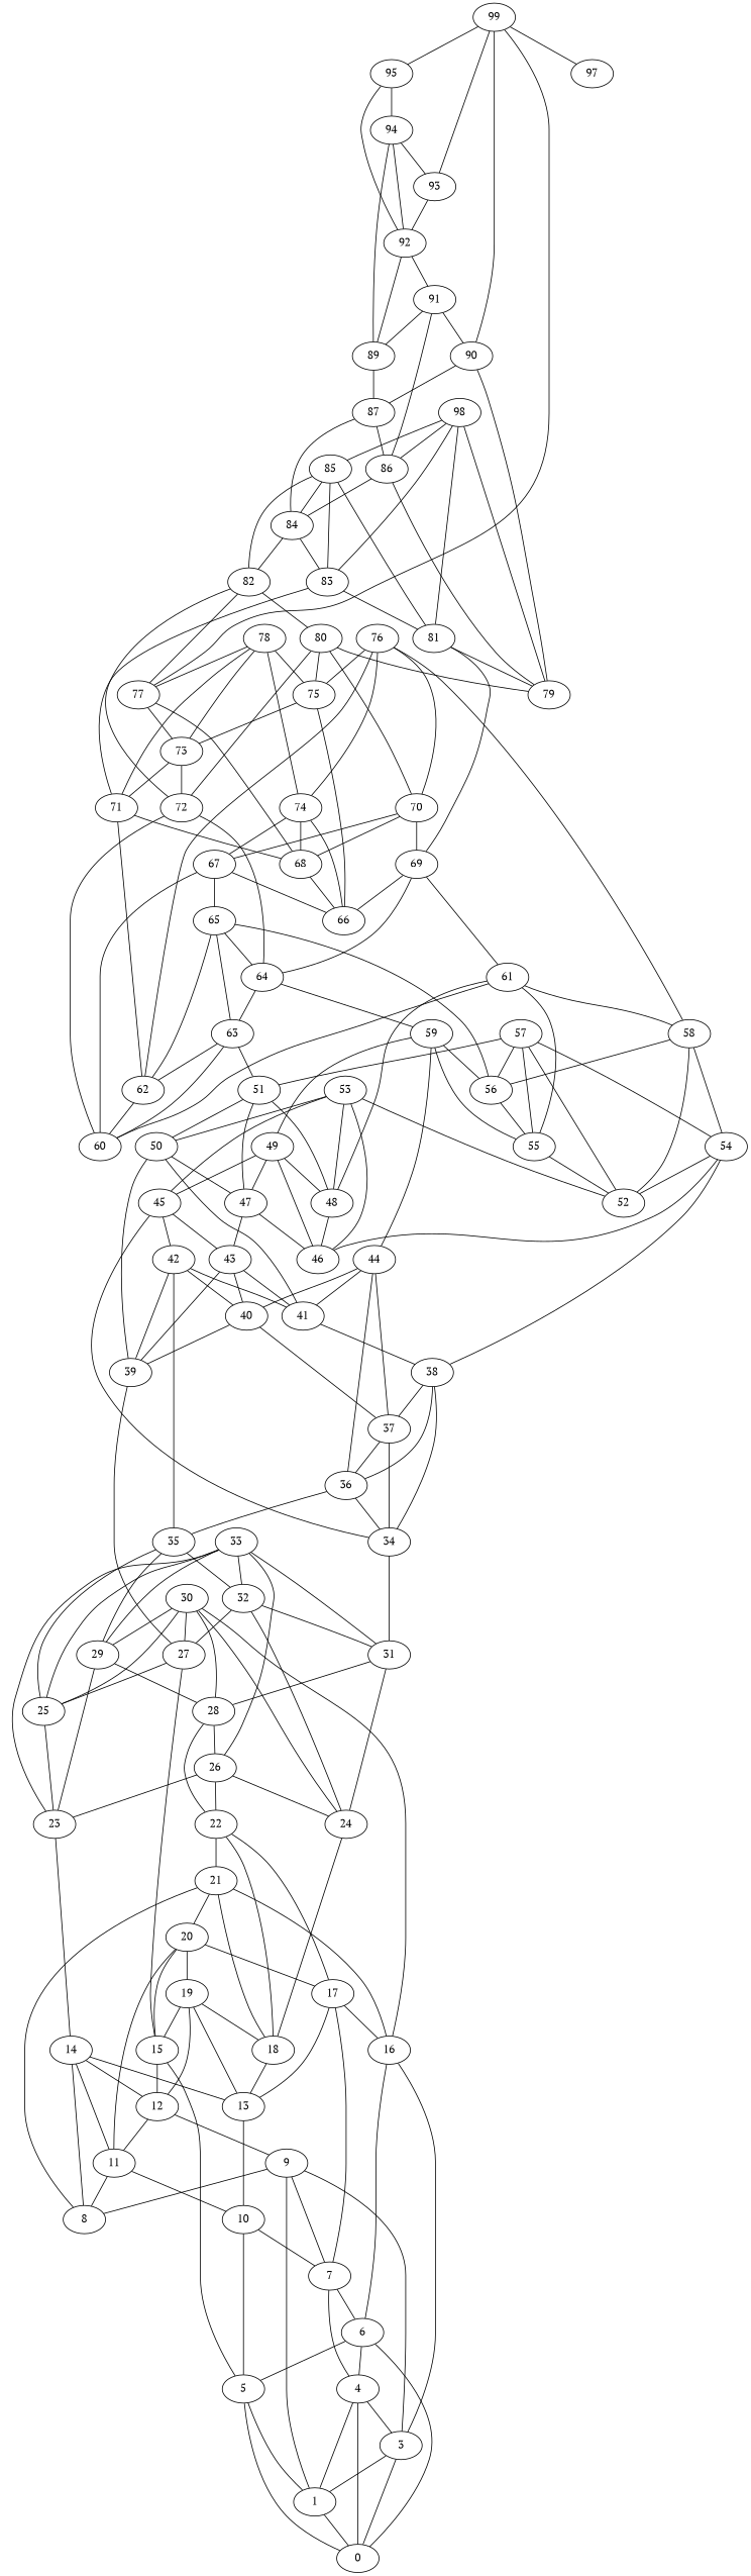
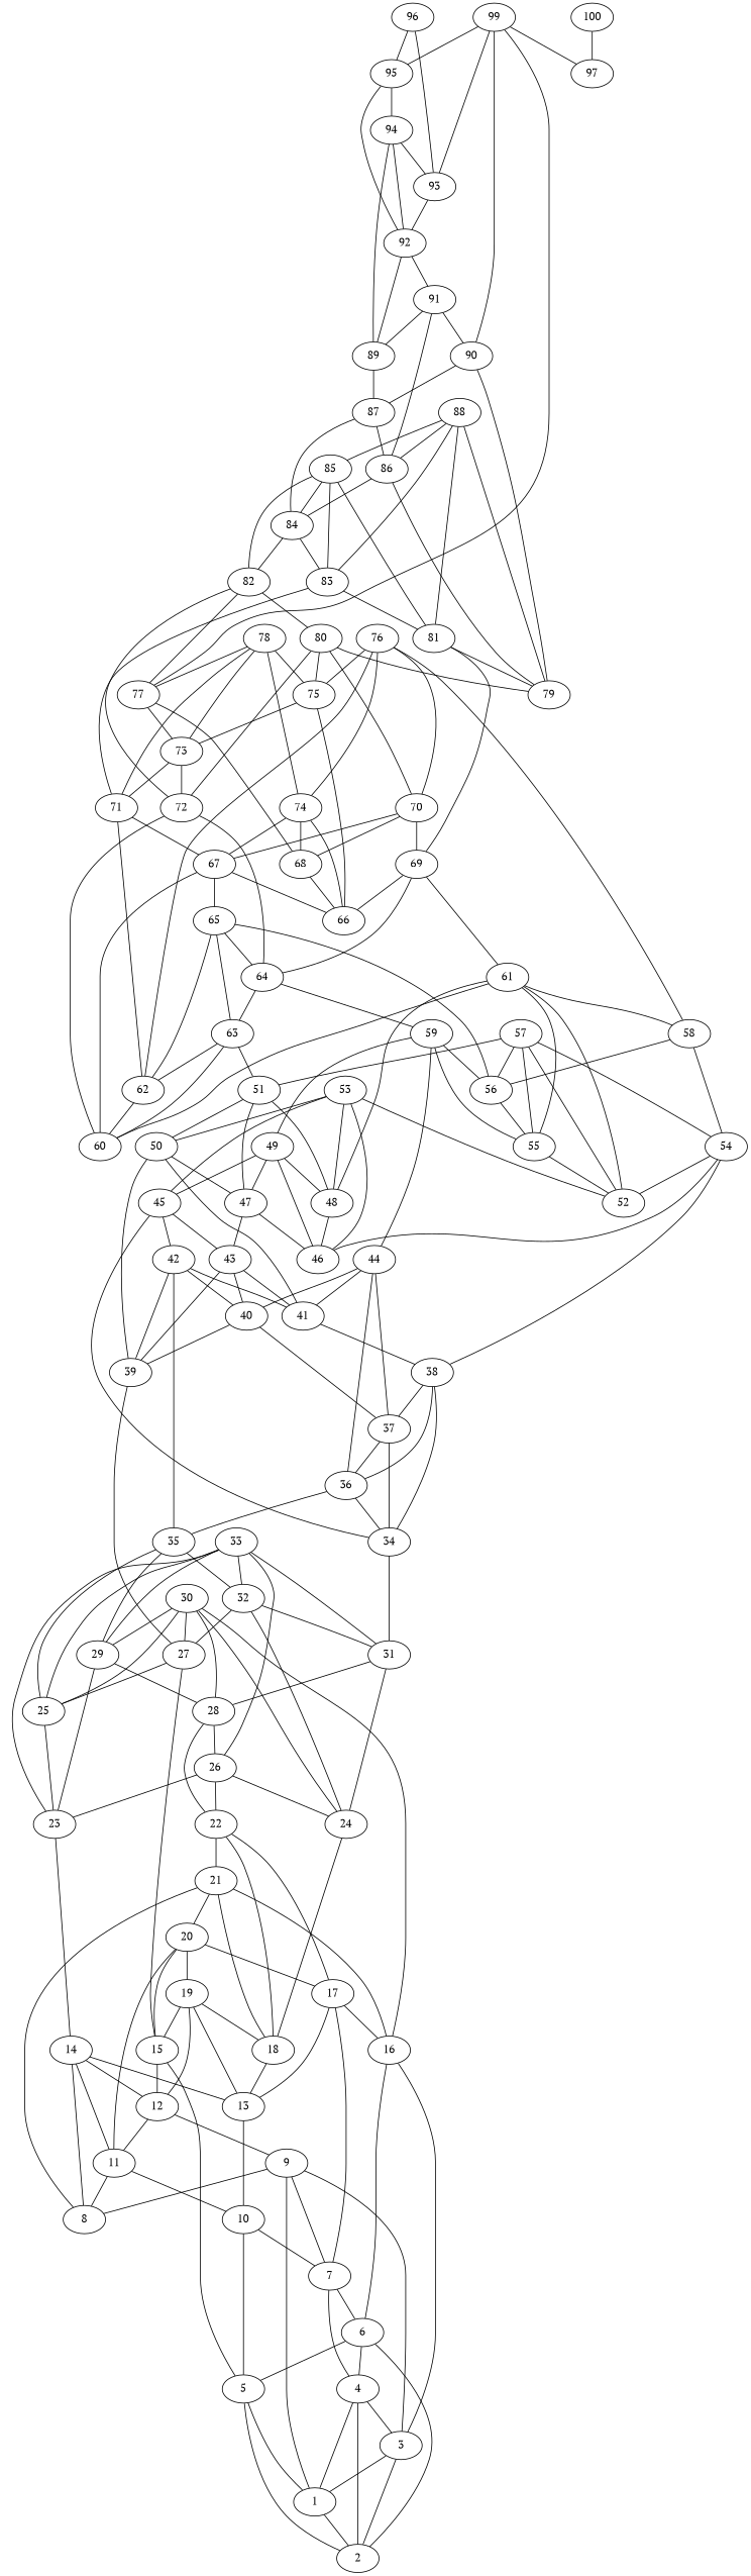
  graph {
    fontname="PT Serif"
    node [fontname="PT Serif"]
    edge [fontname="PT Serif"]
    1
-   2 [label=0]
+   2
    3
    4
    5
    6
    7
    9
    8
    10
    11
    12
    13
    14
    15
    16
    17
    18
    19
    20
    21
    22
    23
    24
    25
    26
    27
    28
    29
    30
    31
    32
    33
    34
    35
    36
    37
    38
    39
    40
    41
    42
    43
    44
    45
    47
    46
    48
    49
    50
    51
    53
    52
    54
    55
    56
    57
    58
    59
    61
    60
    62
    63
    64
    65
    67
    66
    68
    69
    70
    71
    72
    73
    74
    75
    76
    77
    78
    80
    79
    81
    82
    83
    84
    85
    86
    87
-   88 [label=98]
+   88
    89
    90
    91
    92
    93
    94
    95
+   96
    99
    97
+   100
    1 -- 2
    3 -- 1
    3 -- 2
    4 -- 1
    4 -- 2
    4 -- 3
    5 -- 1
    5 -- 2
    6 -- 2
    6 -- 4
    6 -- 5
    7 -- 4
    7 -- 6
    9 -- 1
    9 -- 3
    9 -- 7
    9 -- 8
    10 -- 5
    10 -- 7
    11 -- 8
    11 -- 10
    12 -- 9
    12 -- 11
    13 -- 10
    14 -- 8
    14 -- 11
    14 -- 12
    14 -- 13
    15 -- 5
    15 -- 12
    16 -- 3
    16 -- 6
    17 -- 7
    17 -- 13
    17 -- 16
    18 -- 13
    19 -- 12
    19 -- 13
    19 -- 15
    19 -- 18
    20 -- 11
    20 -- 15
    20 -- 17
    20 -- 19
    21 -- 8
    21 -- 16
    21 -- 18
    21 -- 20
    22 -- 17
    22 -- 18
    22 -- 21
    23 -- 14
    24 -- 18
    25 -- 23
    26 -- 22
    26 -- 23
    26 -- 24
    27 -- 15
    27 -- 25
    28 -- 22
    28 -- 26
    29 -- 23
    29 -- 28
    30 -- 16
    30 -- 24
    30 -- 25
    30 -- 27
    30 -- 28
    30 -- 29
    31 -- 24
    31 -- 28
    32 -- 24
    32 -- 27
    32 -- 31
    33 -- 23
    33 -- 25
    33 -- 26
    33 -- 29
    33 -- 31
    33 -- 32
    34 -- 31
    35 -- 25
    35 -- 29
    35 -- 32
    36 -- 34
    36 -- 35
    37 -- 34
    37 -- 36
    38 -- 34
    38 -- 36
    38 -- 37
    39 -- 27
    40 -- 37
    40 -- 39
    41 -- 38
    42 -- 35
    42 -- 39
    42 -- 40
    42 -- 41
    43 -- 39
    43 -- 40
    43 -- 41
    44 -- 36
    44 -- 37
    44 -- 40
    44 -- 41
    45 -- 34
    45 -- 42
    45 -- 43
    47 -- 43
    47 -- 46
    48 -- 46
    49 -- 45
    49 -- 47
    49 -- 46
    49 -- 48
    50 -- 39
    50 -- 41
    50 -- 47
    51 -- 47
    51 -- 48
    51 -- 50
    53 -- 45
    53 -- 46
    53 -- 48
    53 -- 50
    53 -- 52
    54 -- 38
    54 -- 46
    54 -- 52
    55 -- 52
    56 -- 55
    57 -- 51
    57 -- 52
    57 -- 54
    57 -- 55
    57 -- 56
-   58 -- 52
+   61 -- 52
    58 -- 54
    58 -- 56
    59 -- 44
    59 -- 49
    59 -- 55
    59 -- 56
    61 -- 48
    61 -- 55
    61 -- 58
    61 -- 60
    62 -- 60
    63 -- 51
    63 -- 60
    63 -- 62
    64 -- 59
    64 -- 63
    65 -- 56
    65 -- 62
    65 -- 63
    65 -- 64
    67 -- 60
    67 -- 65
    67 -- 66
    68 -- 66
    69 -- 61
    69 -- 64
    69 -- 66
    70 -- 67
    70 -- 68
    70 -- 69
    71 -- 62
-   71 -- 68
+   71 -- 67
    72 -- 60
    72 -- 64
    73 -- 71
    73 -- 72
    74 -- 67
    74 -- 66
    74 -- 68
    75 -- 66
    75 -- 73
    76 -- 58
    76 -- 62
    76 -- 70
    76 -- 74
    76 -- 75
    77 -- 68
    77 -- 73
    78 -- 71
    78 -- 73
    78 -- 74
    78 -- 75
    78 -- 77
    80 -- 70
    80 -- 72
    80 -- 75
    80 -- 79
    81 -- 69
    81 -- 79
    82 -- 72
    82 -- 77
    82 -- 80
    83 -- 71
    83 -- 81
    84 -- 82
    84 -- 83
    85 -- 81
    85 -- 82
    85 -- 83
    85 -- 84
    86 -- 79
    86 -- 84
    87 -- 84
    87 -- 86
    88 -- 79
    88 -- 81
    88 -- 83
    88 -- 85
    88 -- 86
    89 -- 87
    90 -- 79
    90 -- 87
    91 -- 86
    91 -- 89
    91 -- 90
    92 -- 89
    92 -- 91
    93 -- 92
    94 -- 89
    94 -- 92
    94 -- 93
    95 -- 92
    95 -- 94
+   96 -- 93
+   96 -- 95
    99 -- 77
    99 -- 90
    99 -- 93
    99 -- 95
    99 -- 97
+   100 -- 97
  }
